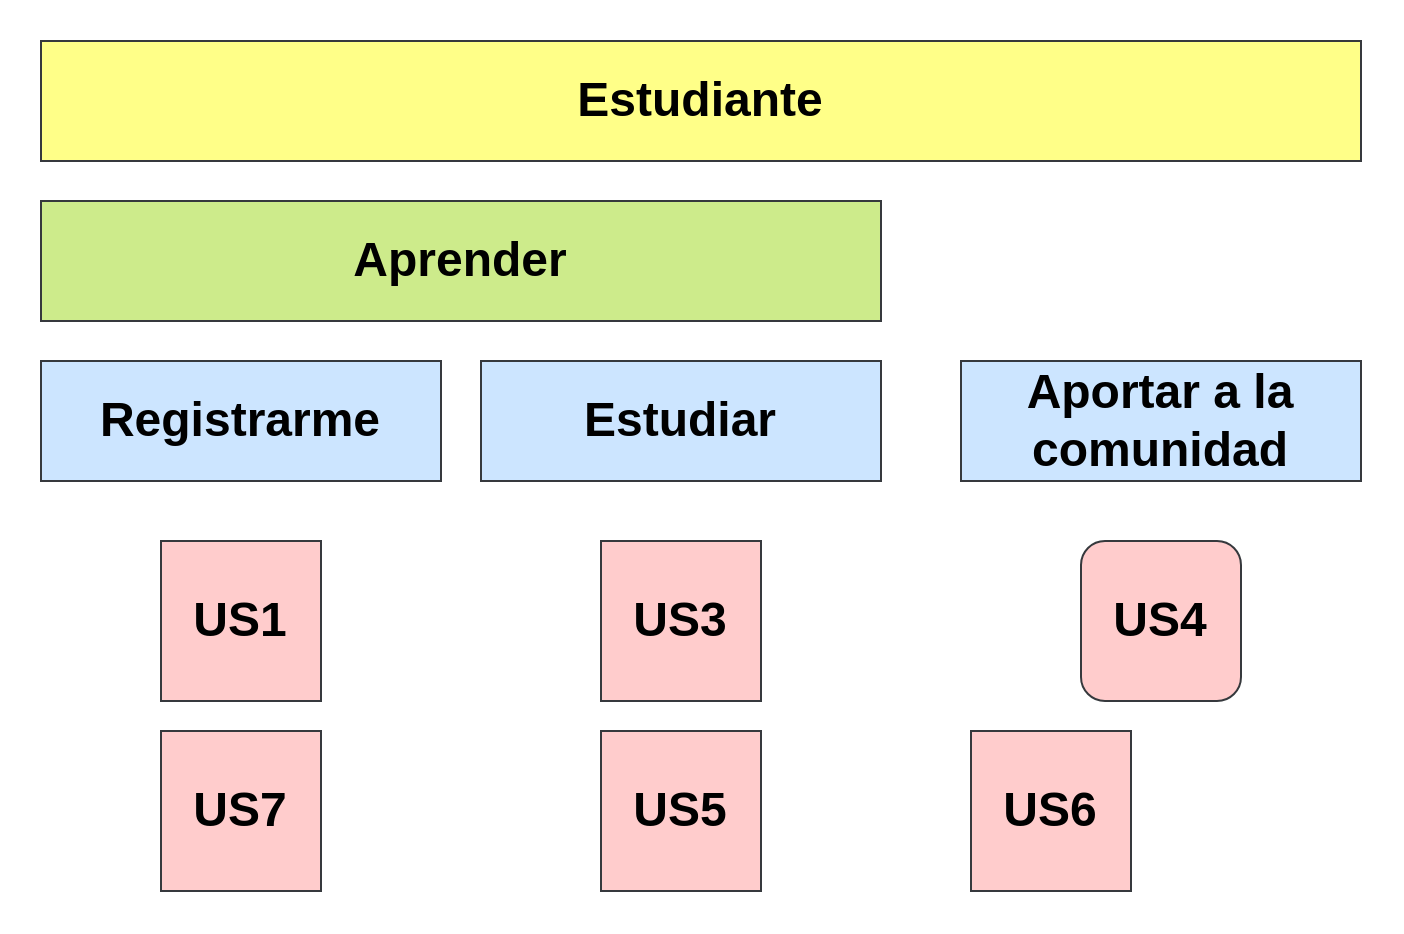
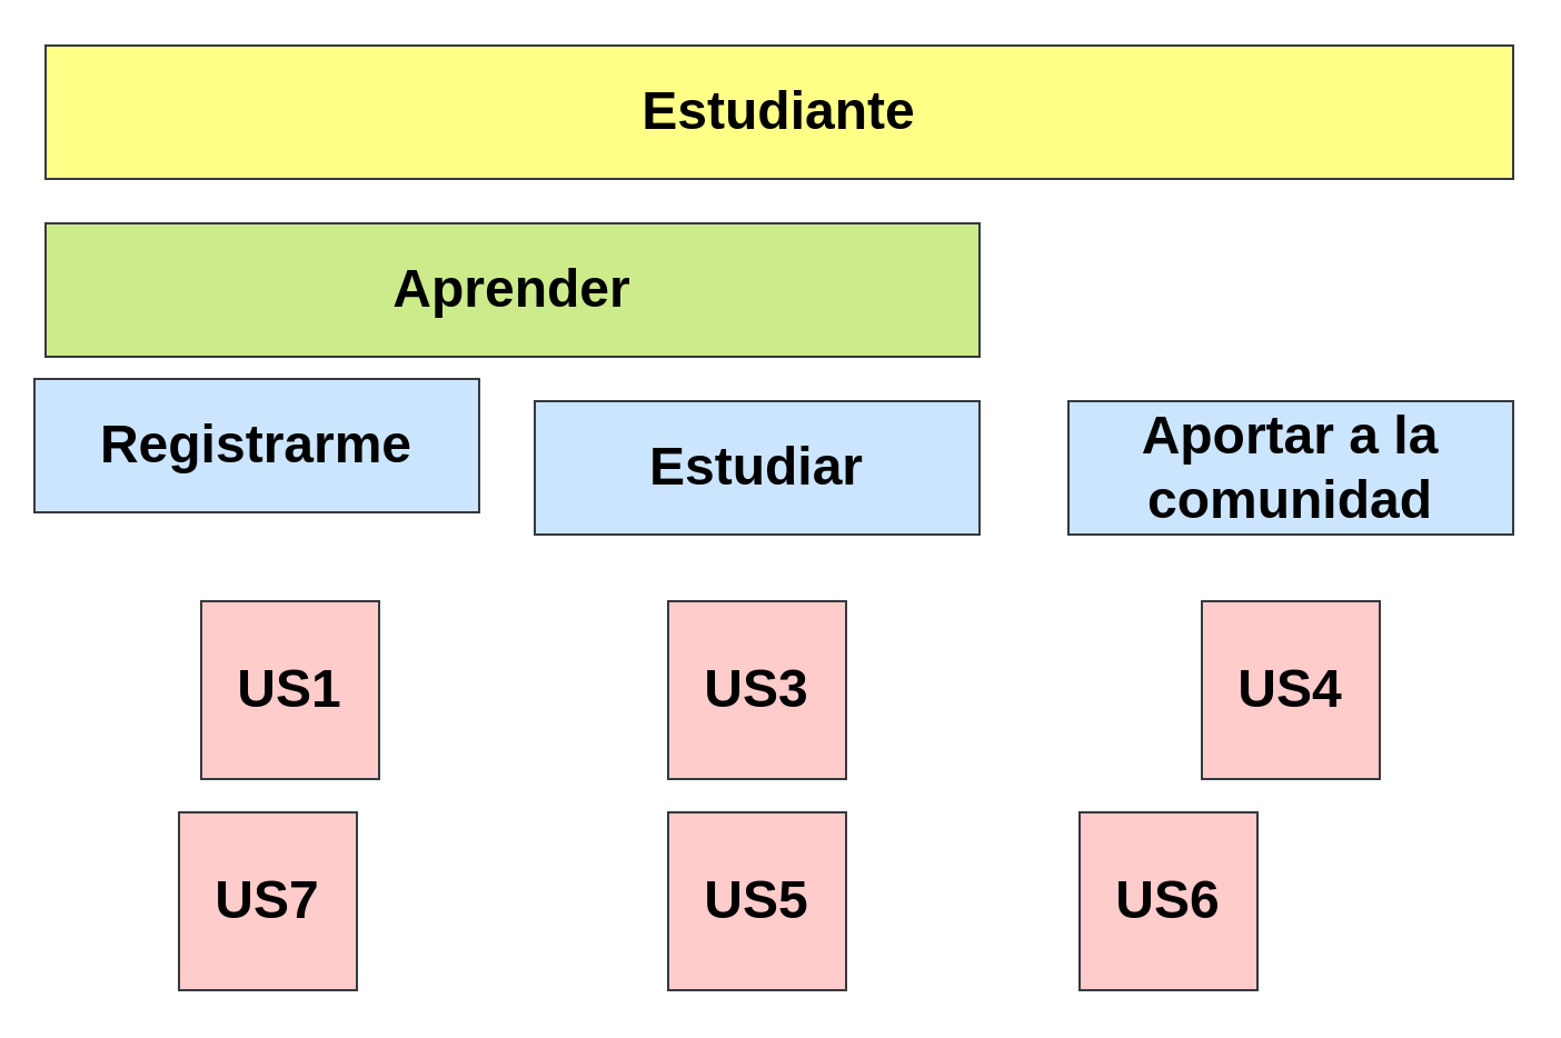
  <mxCell id="0" />
  <mxCell id="1" parent="0" />
  <mxCell id="2" value="&lt;h1&gt;Estudiante&lt;/h1&gt;" style="rounded=0;whiteSpace=wrap;html=1;fillColor=#ffff88;strokeColor=#36393d;" vertex="1" parent="1"><mxGeometry x="20" y="20" width="660" height="60" as="geometry" /></mxCell>
  <mxCell id="3" value="&lt;h1&gt;Aprender&lt;/h1&gt;" style="rounded=0;whiteSpace=wrap;html=1;fillColor=#cdeb8b;strokeColor=#36393d;" vertex="1" parent="1"><mxGeometry x="20" y="100" width="420" height="60" as="geometry" /></mxCell>
- <mxCell id="4" value="&lt;h1&gt;Registrarme&lt;/h1&gt;" style="rounded=0;whiteSpace=wrap;html=1;fillColor=#cce5ff;strokeColor=#36393d;" vertex="1" parent="1"><mxGeometry x="20" y="180" width="200" height="60" as="geometry" /></mxCell>
+ <mxCell id="4" value="&lt;h1&gt;Registrarme&lt;/h1&gt;" style="rounded=0;whiteSpace=wrap;html=1;fillColor=#cce5ff;strokeColor=#36393d;" vertex="1" parent="1"><mxGeometry x="15" y="170" width="200" height="60" as="geometry" /></mxCell>
  <mxCell id="5" value="&lt;h1&gt;Estudiar&lt;/h1&gt;" style="rounded=0;whiteSpace=wrap;html=1;fillColor=#cce5ff;strokeColor=#36393d;" vertex="1" parent="1"><mxGeometry x="240" y="180" width="200" height="60" as="geometry" /></mxCell>
  <mxCell id="6" value="&lt;h1&gt;Aportar a la comunidad&lt;/h1&gt;" style="rounded=0;whiteSpace=wrap;html=1;fillColor=#cce5ff;strokeColor=#36393d;" vertex="1" parent="1"><mxGeometry x="480" y="180" width="200" height="60" as="geometry" /></mxCell>
- <mxCell id="7" value="&lt;h1&gt;US1&lt;/h1&gt;" style="whiteSpace=wrap;html=1;aspect=fixed;fillColor=#ffcccc;strokeColor=#36393d;" vertex="1" parent="1"><mxGeometry x="80" y="270" width="80" height="80" as="geometry" /></mxCell>
+ <mxCell id="7" value="&lt;h1&gt;US1&lt;/h1&gt;" style="whiteSpace=wrap;html=1;aspect=fixed;fillColor=#ffcccc;strokeColor=#36393d;" vertex="1" parent="1"><mxGeometry x="90" y="270" width="80" height="80" as="geometry" /></mxCell>
  <mxCell id="8" value="&lt;h1&gt;US7&lt;/h1&gt;" style="whiteSpace=wrap;html=1;aspect=fixed;fillColor=#ffcccc;strokeColor=#36393d;" vertex="1" parent="1"><mxGeometry x="80" y="365" width="80" height="80" as="geometry" /></mxCell>
  <mxCell id="9" value="&lt;h1&gt;US3&lt;/h1&gt;" style="whiteSpace=wrap;html=1;aspect=fixed;fillColor=#ffcccc;strokeColor=#36393d;" vertex="1" parent="1"><mxGeometry x="300" y="270" width="80" height="80" as="geometry" /></mxCell>
  <mxCell id="10" value="&lt;h1&gt;US5&lt;/h1&gt;" style="whiteSpace=wrap;html=1;aspect=fixed;fillColor=#ffcccc;strokeColor=#36393d;" vertex="1" parent="1"><mxGeometry x="300" y="365" width="80" height="80" as="geometry" /></mxCell>
- <mxCell id="11" value="&lt;h1&gt;US4&lt;/h1&gt;" style="whiteSpace=wrap;html=1;aspect=fixed;fillColor=#ffcccc;strokeColor=#36393d;rounded=1;" vertex="1" parent="1"><mxGeometry x="540" y="270" width="80" height="80" as="geometry" /></mxCell>
+ <mxCell id="11" value="&lt;h1&gt;US4&lt;/h1&gt;" style="whiteSpace=wrap;html=1;aspect=fixed;fillColor=#ffcccc;strokeColor=#36393d;" vertex="1" parent="1"><mxGeometry x="540" y="270" width="80" height="80" as="geometry" /></mxCell>
  <mxCell id="12" value="&lt;h1&gt;US6&lt;/h1&gt;" style="whiteSpace=wrap;html=1;aspect=fixed;fillColor=#ffcccc;strokeColor=#36393d;" vertex="1" parent="1"><mxGeometry x="485" y="365" width="80" height="80" as="geometry" /></mxCell>
